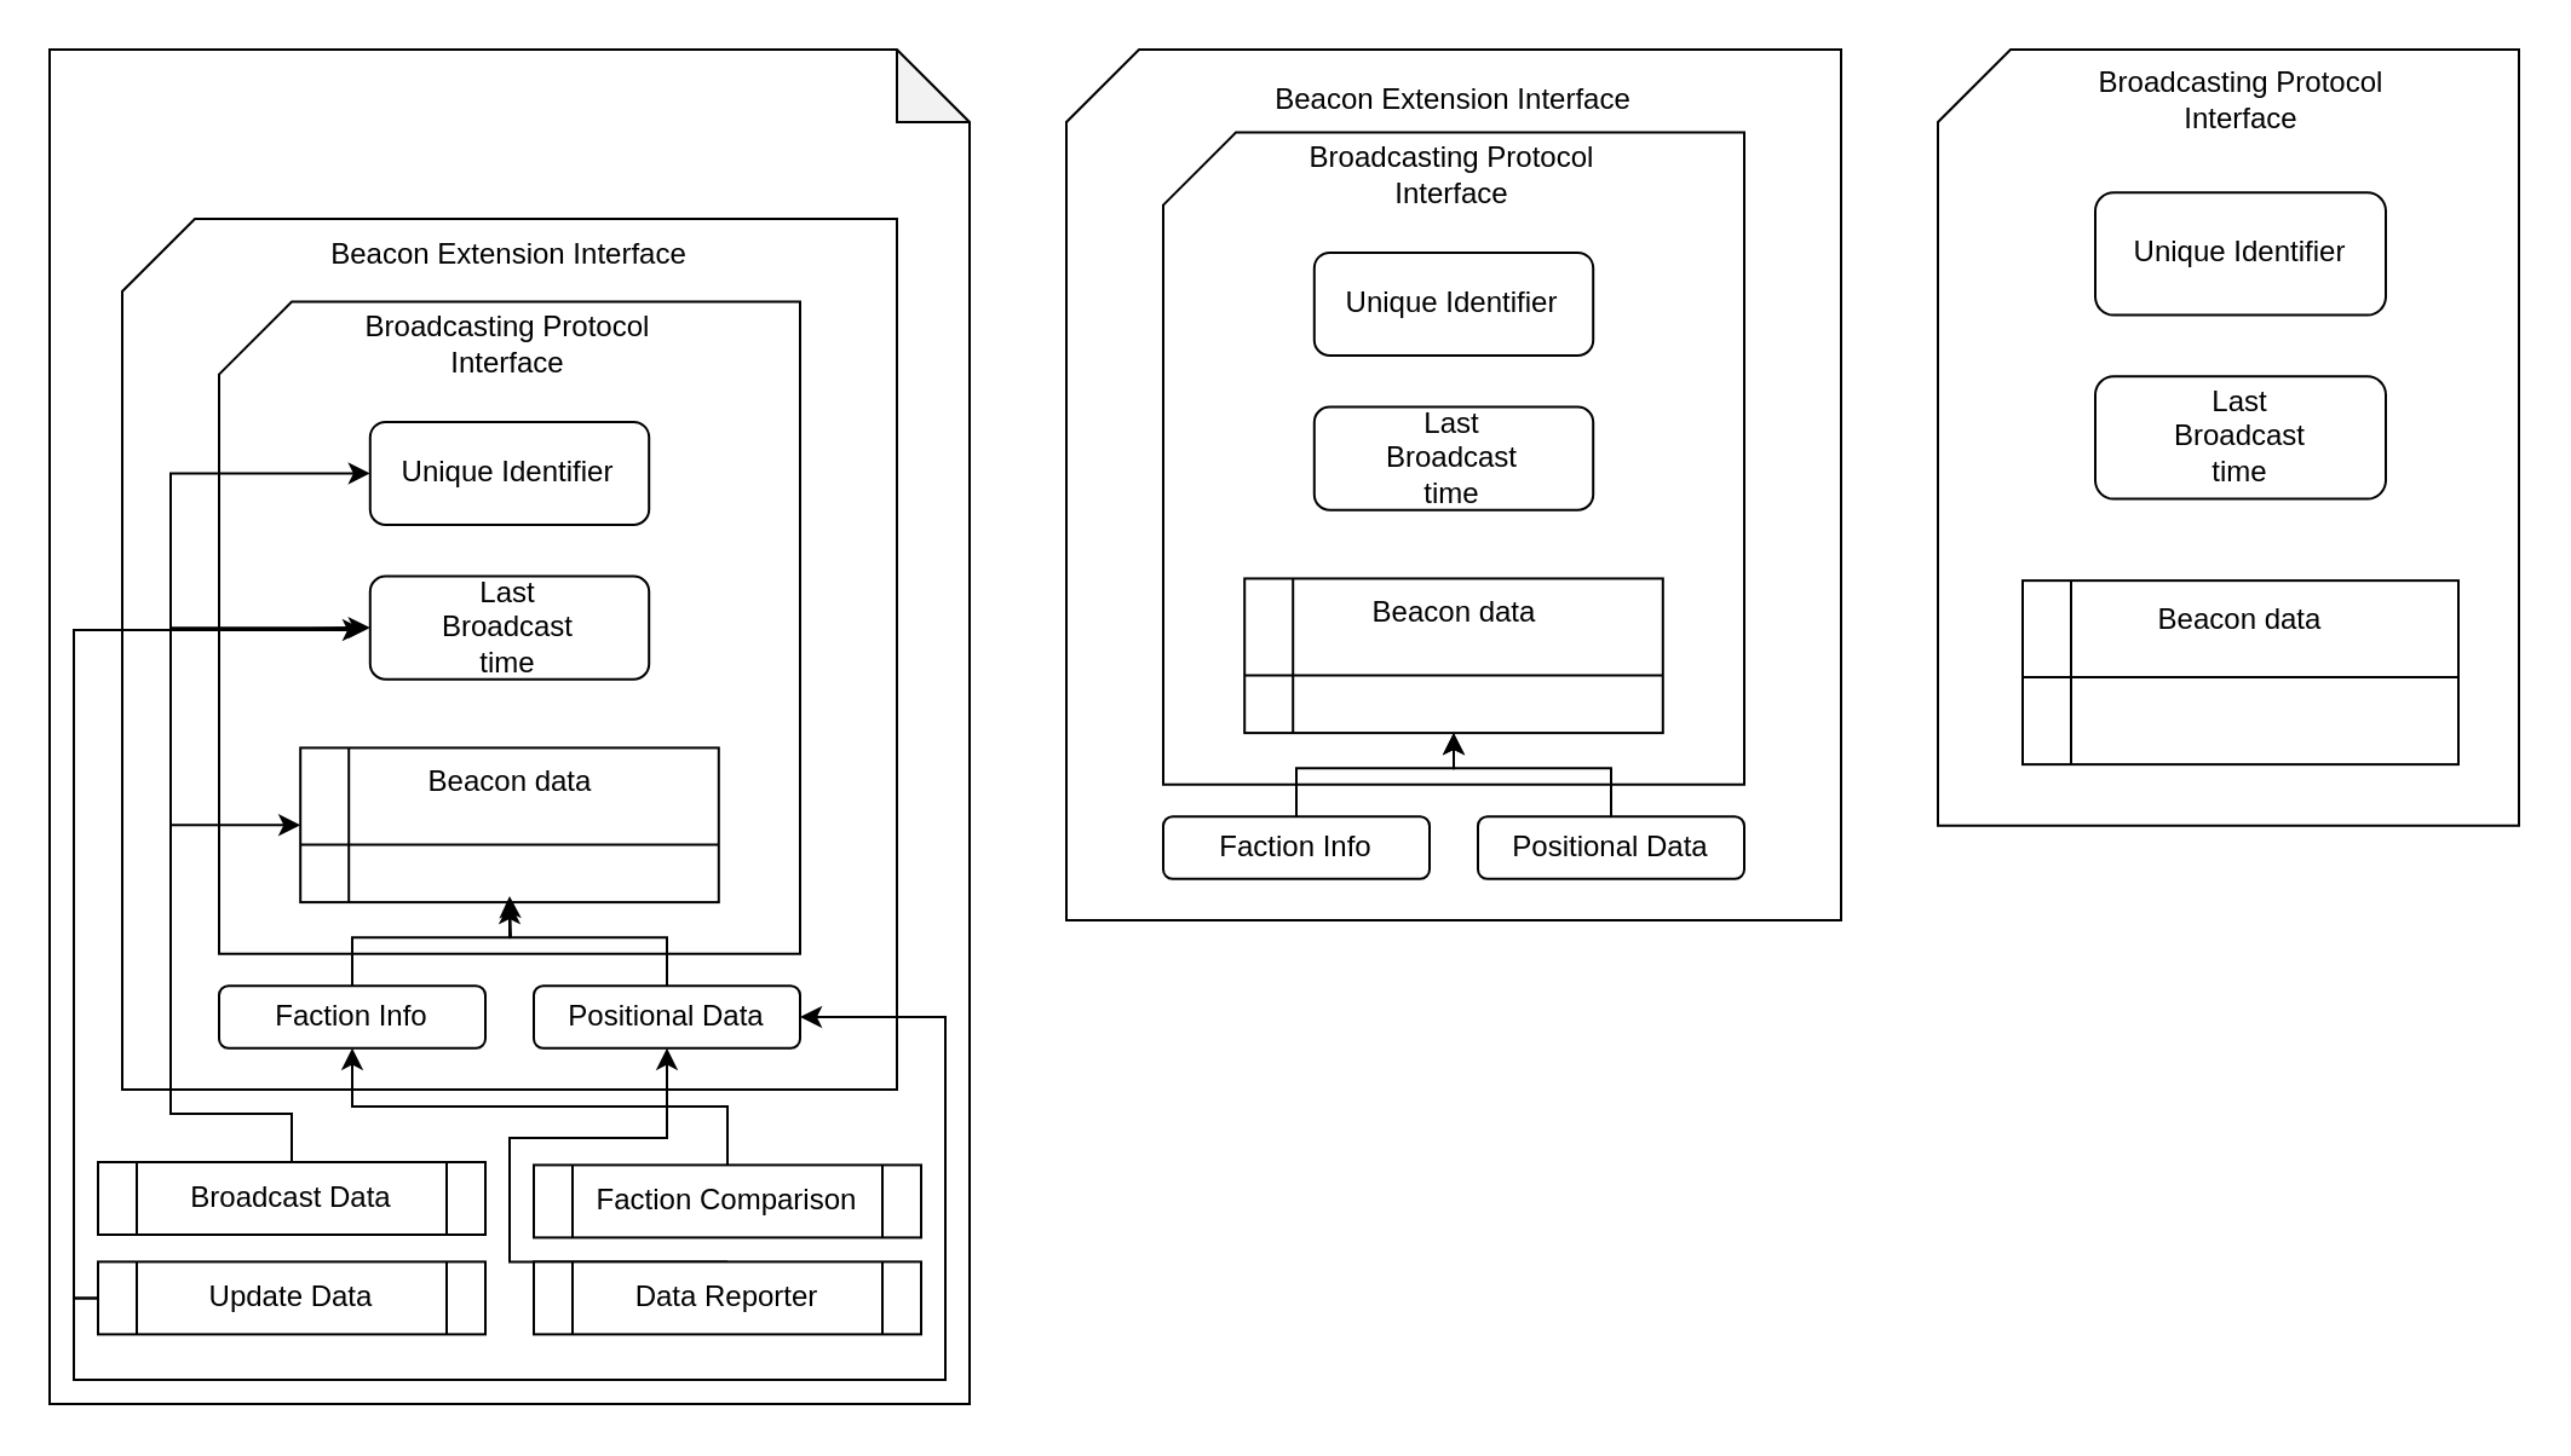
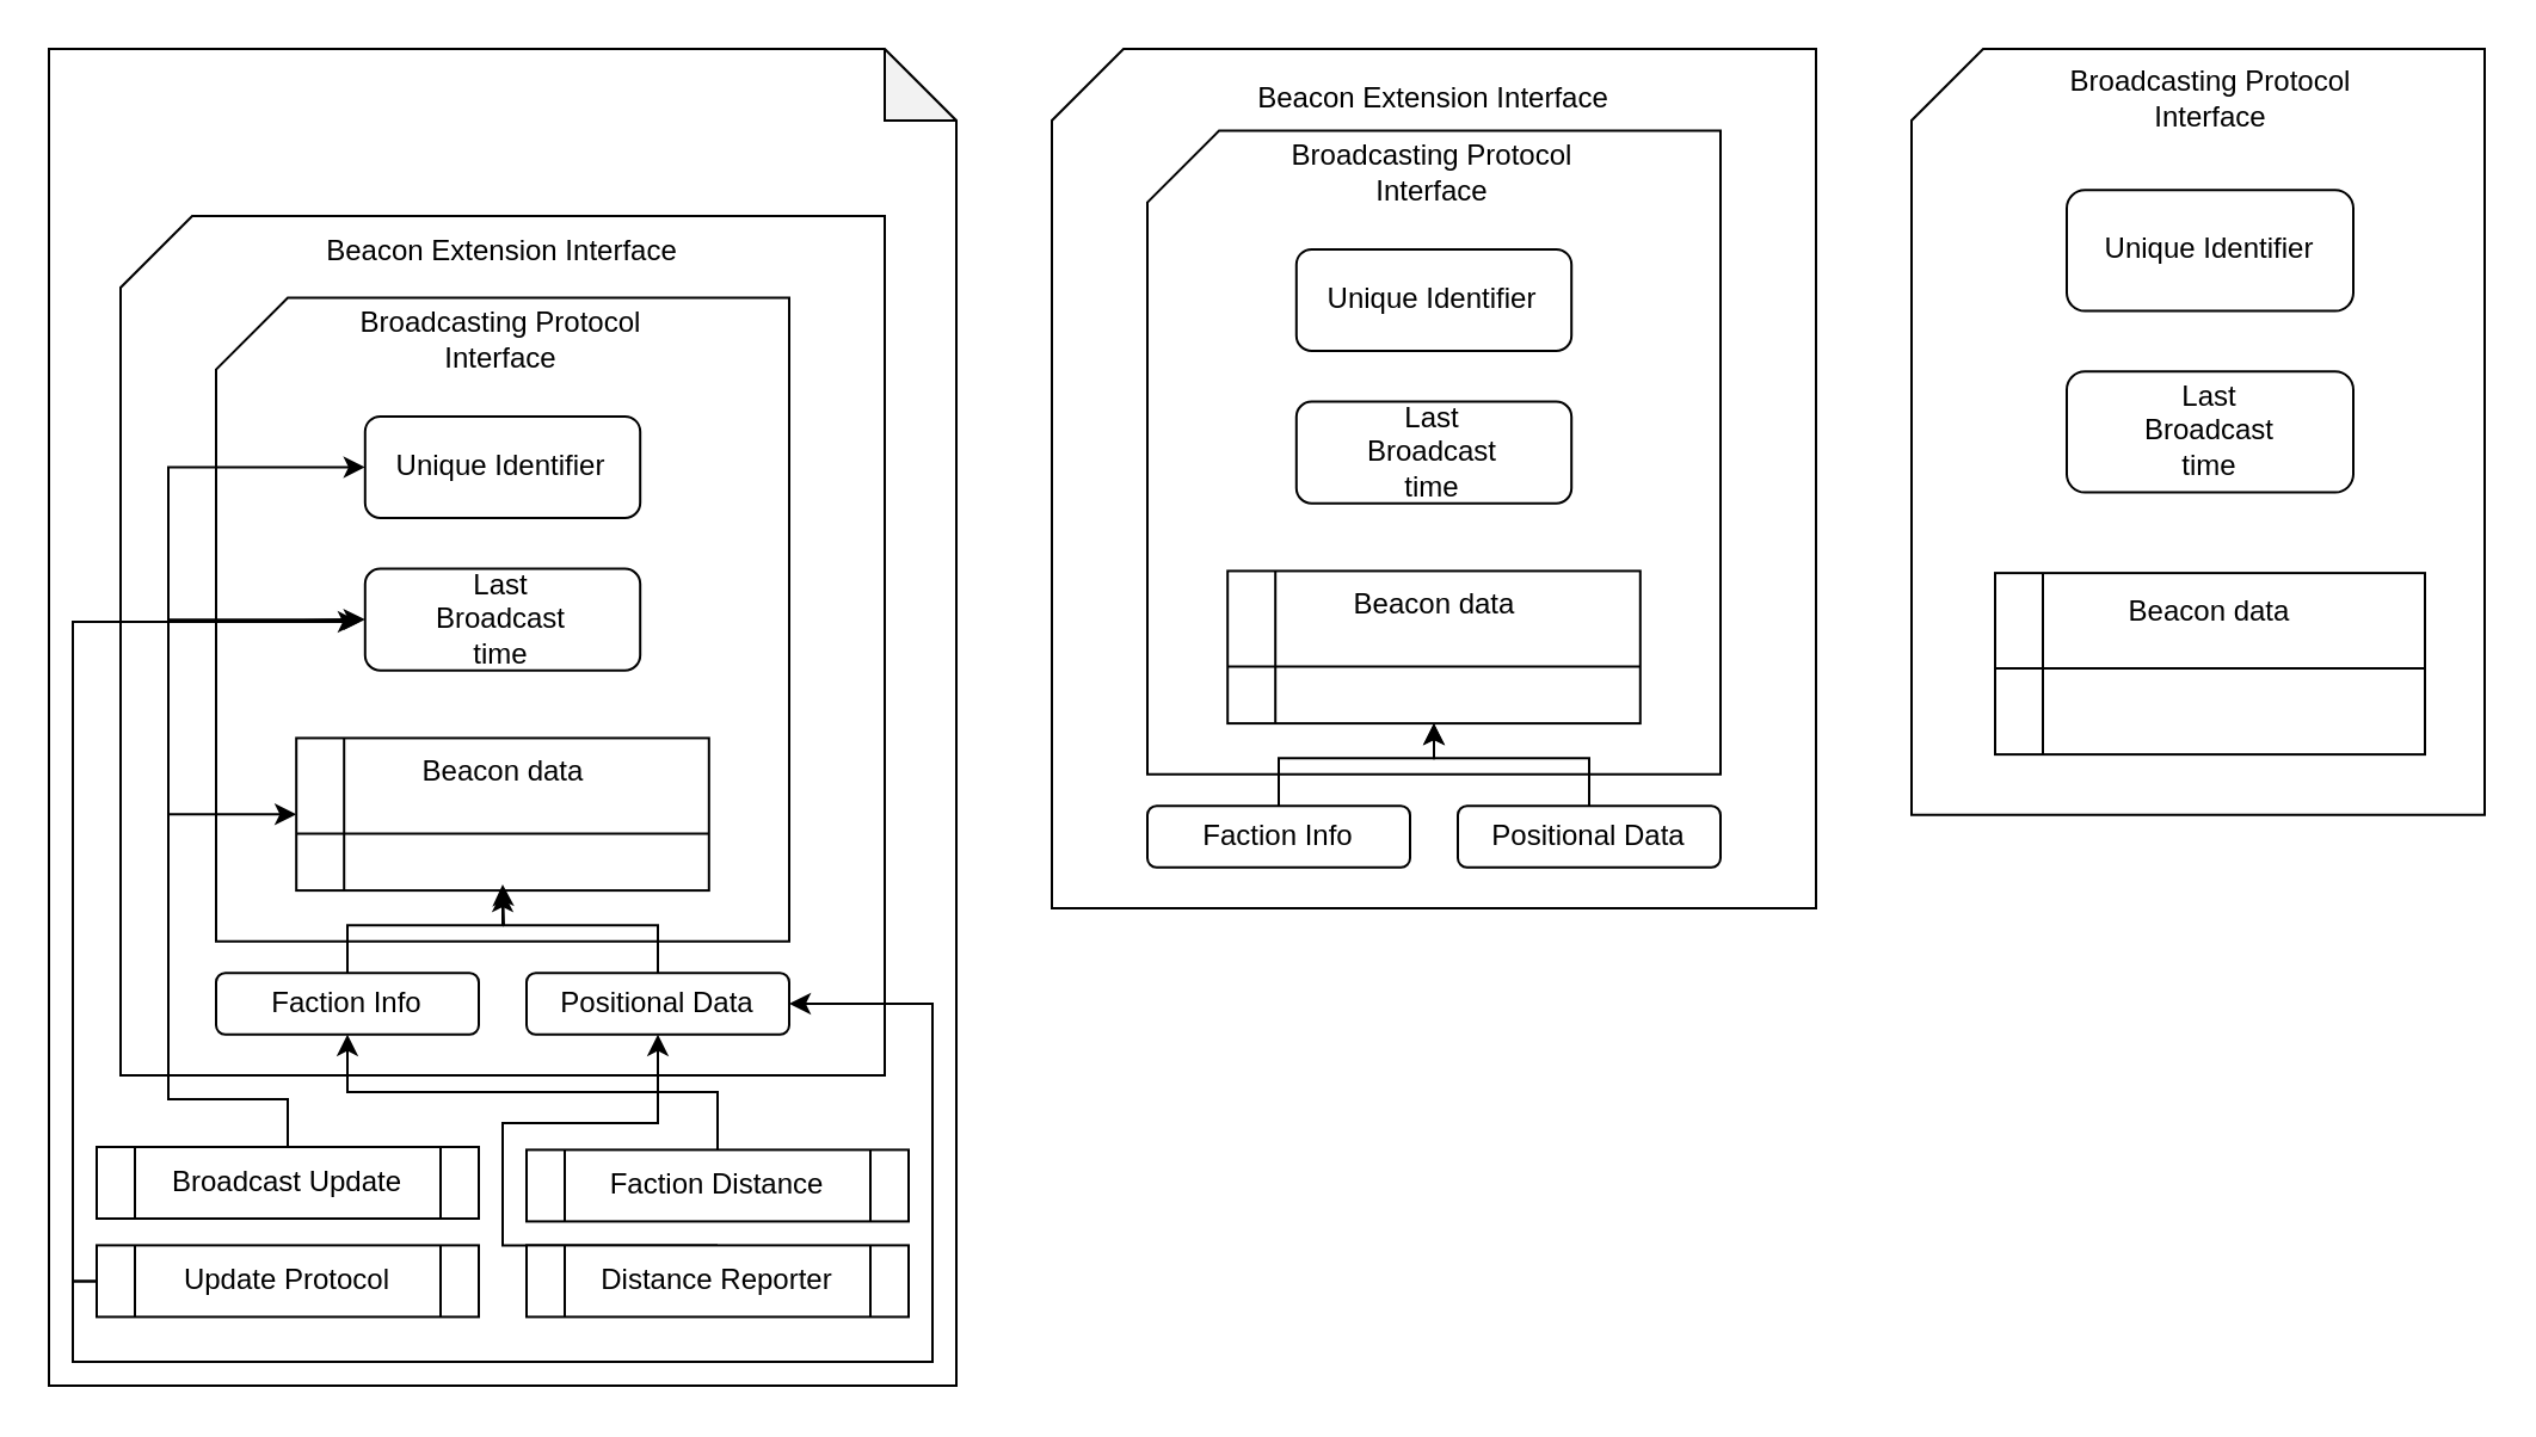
  <mxCell id="0" />
  <mxCell id="1" parent="0" />
  <mxCell id="2" value="" style="shape=card;whiteSpace=wrap;html=1;" vertex="1" parent="1"><mxGeometry x="800" y="20" width="240" height="320.89" as="geometry" /></mxCell>
  <mxCell id="3" value="Broadcasting Protocol&lt;div&gt;Interface&lt;/div&gt;" style="text;html=1;align=center;verticalAlign=middle;whiteSpace=wrap;rounded=0;" vertex="1" parent="1"><mxGeometry x="858.75" y="28.444" width="132.5" height="25.333" as="geometry" /></mxCell>
  <mxCell id="4" value="Last&lt;div&gt;Broadcast&lt;/div&gt;&lt;div&gt;time&lt;/div&gt;" style="rounded=1;whiteSpace=wrap;html=1;" vertex="1" parent="1"><mxGeometry x="865" y="155.111" width="120" height="50.667" as="geometry" /></mxCell>
  <mxCell id="5" value="U&lt;span style=&quot;background-color: initial;&quot;&gt;nique Identifier&lt;/span&gt;" style="rounded=1;whiteSpace=wrap;html=1;" vertex="1" parent="1"><mxGeometry x="865" y="79.111" width="120" height="50.667" as="geometry" /></mxCell>
  <mxCell id="6" value="" style="shape=internalStorage;whiteSpace=wrap;html=1;backgroundOutline=1;dx=20;dy=40;" vertex="1" parent="1"><mxGeometry x="835" y="239.556" width="180" height="76" as="geometry" /></mxCell>
  <mxCell id="7" value="Beacon data" style="text;html=1;align=center;verticalAlign=middle;whiteSpace=wrap;rounded=0;" vertex="1" parent="1"><mxGeometry x="885" y="239.556" width="80" height="33.778" as="geometry" /></mxCell>
  <mxCell id="8" style="edgeStyle=orthogonalEdgeStyle;rounded=0;orthogonalLoop=1;jettySize=auto;html=1;exitX=0.5;exitY=1;exitDx=0;exitDy=0;" edge="1" parent="1" source="6" target="6"><mxGeometry relative="1" as="geometry" /></mxCell>
  <mxCell id="9" value="" style="group" vertex="1" connectable="0" parent="1"><mxGeometry x="440" y="20" width="320" height="420" as="geometry" /></mxCell>
  <mxCell id="10" value="" style="group" vertex="1" connectable="0" parent="9"><mxGeometry y="-1.523e-15" width="320" height="361.2" as="geometry" /></mxCell>
  <mxCell id="11" value="" style="group" vertex="1" connectable="0" parent="10"><mxGeometry x="70" y="151.2" width="180" height="210" as="geometry" /></mxCell>
  <mxCell id="12" value="" style="shape=card;whiteSpace=wrap;html=1;" vertex="1" parent="10"><mxGeometry y="1.523e-15" width="320" height="360" as="geometry" /></mxCell>
  <mxCell id="13" value="" style="group" vertex="1" connectable="0" parent="10"><mxGeometry x="40" y="34.286" width="240" height="269.546" as="geometry" /></mxCell>
  <mxCell id="14" value="" style="shape=card;whiteSpace=wrap;html=1;" vertex="1" parent="13"><mxGeometry width="240" height="269.546" as="geometry" /></mxCell>
  <mxCell id="15" value="Broadcasting Protocol&lt;div&gt;Interface&lt;/div&gt;" style="text;html=1;align=center;verticalAlign=middle;whiteSpace=wrap;rounded=0;" vertex="1" parent="13"><mxGeometry x="56.4" y="7.093" width="127.2" height="21.28" as="geometry" /></mxCell>
  <mxCell id="16" value="Last&lt;div&gt;Broadcast&lt;/div&gt;&lt;div&gt;time&lt;/div&gt;" style="rounded=1;whiteSpace=wrap;html=1;movable=0;resizable=0;rotatable=0;deletable=0;editable=0;locked=1;connectable=0;" vertex="1" parent="13"><mxGeometry x="62.4" y="113.493" width="115.2" height="42.56" as="geometry" /></mxCell>
  <mxCell id="17" value="U&lt;span style=&quot;background-color: initial;&quot;&gt;nique Identifier&lt;/span&gt;" style="rounded=1;whiteSpace=wrap;html=1;" vertex="1" parent="13"><mxGeometry x="62.4" y="49.653" width="115.2" height="42.56" as="geometry" /></mxCell>
  <mxCell id="18" value="" style="shape=internalStorage;whiteSpace=wrap;html=1;backgroundOutline=1;dx=20;dy=40;" vertex="1" parent="13"><mxGeometry x="33.6" y="184.426" width="172.8" height="63.84" as="geometry" /></mxCell>
  <mxCell id="19" value="Beacon data" style="text;html=1;align=center;verticalAlign=middle;whiteSpace=wrap;rounded=0;" vertex="1" parent="13"><mxGeometry x="81.6" y="184.426" width="76.8" height="28.373" as="geometry" /></mxCell>
  <mxCell id="20" style="edgeStyle=orthogonalEdgeStyle;rounded=0;orthogonalLoop=1;jettySize=auto;html=1;exitX=0.5;exitY=1;exitDx=0;exitDy=0;" edge="1" source="18" target="18" parent="13"><mxGeometry relative="1" as="geometry" /></mxCell>
  <mxCell id="21" value="Beacon E&lt;span style=&quot;background-color: initial;&quot;&gt;xtension Interface&lt;/span&gt;" style="text;html=1;align=center;verticalAlign=middle;whiteSpace=wrap;rounded=0;" vertex="1" parent="10"><mxGeometry x="60" width="200" height="42" as="geometry" /></mxCell>
  <mxCell id="22" style="edgeStyle=orthogonalEdgeStyle;rounded=0;orthogonalLoop=1;jettySize=auto;html=1;exitX=0.5;exitY=0;exitDx=0;exitDy=0;entryX=0.5;entryY=1;entryDx=0;entryDy=0;" edge="1" parent="10" source="23" target="18"><mxGeometry relative="1" as="geometry" /></mxCell>
  <mxCell id="23" value="Faction Info" style="rounded=1;whiteSpace=wrap;html=1;" vertex="1" parent="10"><mxGeometry x="40" y="317.143" width="110" height="25.714" as="geometry" /></mxCell>
  <mxCell id="24" style="edgeStyle=orthogonalEdgeStyle;rounded=0;orthogonalLoop=1;jettySize=auto;html=1;exitX=0.5;exitY=0;exitDx=0;exitDy=0;entryX=0.5;entryY=1;entryDx=0;entryDy=0;" edge="1" parent="10" source="25" target="18"><mxGeometry relative="1" as="geometry" /></mxCell>
  <mxCell id="25" value="Positional Data" style="rounded=1;whiteSpace=wrap;html=1;" vertex="1" parent="10"><mxGeometry x="170" y="317.143" width="110" height="25.714" as="geometry" /></mxCell>
  <mxCell id="26" value="" style="group" vertex="1" connectable="0" parent="1"><mxGeometry x="20" y="20" width="380" height="560" as="geometry" /></mxCell>
  <mxCell id="27" value="" style="shape=note;whiteSpace=wrap;html=1;backgroundOutline=1;darkOpacity=0.05;" vertex="1" parent="26"><mxGeometry width="380" height="560" as="geometry" /></mxCell>
  <mxCell id="28" value="" style="group" vertex="1" connectable="0" parent="26"><mxGeometry x="30" y="70" width="320" height="361.2" as="geometry" /></mxCell>
  <mxCell id="29" value="" style="group" vertex="1" connectable="0" parent="28"><mxGeometry x="70" y="151.2" width="180" height="210" as="geometry" /></mxCell>
  <mxCell id="30" value="" style="shape=card;whiteSpace=wrap;html=1;" vertex="1" parent="28"><mxGeometry y="1.523e-15" width="320" height="360" as="geometry" /></mxCell>
  <mxCell id="31" value="" style="group" vertex="1" connectable="0" parent="28"><mxGeometry x="40" y="34.286" width="240" height="269.546" as="geometry" /></mxCell>
  <mxCell id="32" value="" style="shape=card;whiteSpace=wrap;html=1;" vertex="1" parent="31"><mxGeometry width="240" height="269.546" as="geometry" /></mxCell>
  <mxCell id="33" value="Broadcasting Protocol&lt;div&gt;Interface&lt;/div&gt;" style="text;html=1;align=center;verticalAlign=middle;whiteSpace=wrap;rounded=0;" vertex="1" parent="31"><mxGeometry x="56.4" y="7.093" width="127.2" height="21.28" as="geometry" /></mxCell>
  <mxCell id="34" value="Last&lt;div&gt;Broadcast&lt;/div&gt;&lt;div&gt;time&lt;/div&gt;" style="rounded=1;whiteSpace=wrap;html=1;movable=1;resizable=1;rotatable=1;deletable=1;editable=1;locked=0;connectable=1;" vertex="1" parent="31"><mxGeometry x="62.4" y="113.493" width="115.2" height="42.56" as="geometry" /></mxCell>
  <mxCell id="35" value="U&lt;span style=&quot;background-color: initial;&quot;&gt;nique Identifier&lt;/span&gt;" style="rounded=1;whiteSpace=wrap;html=1;" vertex="1" parent="31"><mxGeometry x="62.4" y="49.653" width="115.2" height="42.56" as="geometry" /></mxCell>
  <mxCell id="36" value="" style="shape=internalStorage;whiteSpace=wrap;html=1;backgroundOutline=1;dx=20;dy=40;" vertex="1" parent="31"><mxGeometry x="33.6" y="184.426" width="172.8" height="63.84" as="geometry" /></mxCell>
  <mxCell id="37" value="Beacon data" style="text;html=1;align=center;verticalAlign=middle;whiteSpace=wrap;rounded=0;" vertex="1" parent="31"><mxGeometry x="81.6" y="184.426" width="76.8" height="28.373" as="geometry" /></mxCell>
  <mxCell id="38" style="edgeStyle=orthogonalEdgeStyle;rounded=0;orthogonalLoop=1;jettySize=auto;html=1;exitX=0.5;exitY=1;exitDx=0;exitDy=0;" edge="1" parent="31" source="36" target="36"><mxGeometry relative="1" as="geometry" /></mxCell>
  <mxCell id="39" value="Beacon E&lt;span style=&quot;background-color: initial;&quot;&gt;xtension Interface&lt;/span&gt;" style="text;html=1;align=center;verticalAlign=middle;whiteSpace=wrap;rounded=0;" vertex="1" parent="28"><mxGeometry x="60" width="200" height="30" as="geometry" /></mxCell>
  <mxCell id="40" style="edgeStyle=orthogonalEdgeStyle;rounded=0;orthogonalLoop=1;jettySize=auto;html=1;exitX=0.5;exitY=0;exitDx=0;exitDy=0;entryX=0.5;entryY=1;entryDx=0;entryDy=0;" edge="1" parent="28" source="41" target="36"><mxGeometry relative="1" as="geometry" /></mxCell>
  <mxCell id="41" value="Faction Info" style="rounded=1;whiteSpace=wrap;html=1;" vertex="1" parent="28"><mxGeometry x="40" y="317.143" width="110" height="25.714" as="geometry" /></mxCell>
  <mxCell id="42" style="edgeStyle=orthogonalEdgeStyle;rounded=0;orthogonalLoop=1;jettySize=auto;html=1;exitX=0.5;exitY=0;exitDx=0;exitDy=0;" edge="1" parent="28" source="43"><mxGeometry relative="1" as="geometry"><mxPoint x="160" y="280" as="targetPoint" /></mxGeometry></mxCell>
  <mxCell id="43" value="Positional Data" style="rounded=1;whiteSpace=wrap;html=1;" vertex="1" parent="28"><mxGeometry x="170" y="317.143" width="110" height="25.714" as="geometry" /></mxCell>
  <mxCell id="44" style="edgeStyle=orthogonalEdgeStyle;rounded=0;orthogonalLoop=1;jettySize=auto;html=1;exitX=0.5;exitY=0;exitDx=0;exitDy=0;entryX=0;entryY=0.5;entryDx=0;entryDy=0;" edge="1" parent="26" source="47" target="35"><mxGeometry relative="1" as="geometry"><Array as="points"><mxPoint x="100" y="440" /><mxPoint x="50" y="440" /><mxPoint x="50" y="175" /></Array></mxGeometry></mxCell>
  <mxCell id="45" style="edgeStyle=orthogonalEdgeStyle;rounded=0;orthogonalLoop=1;jettySize=auto;html=1;exitX=0.5;exitY=0;exitDx=0;exitDy=0;entryX=0;entryY=0.5;entryDx=0;entryDy=0;" edge="1" parent="26" source="47" target="34"><mxGeometry relative="1" as="geometry"><Array as="points"><mxPoint x="100" y="440" /><mxPoint x="50" y="440" /><mxPoint x="50" y="239" /></Array></mxGeometry></mxCell>
  <mxCell id="46" style="edgeStyle=orthogonalEdgeStyle;rounded=0;orthogonalLoop=1;jettySize=auto;html=1;exitX=0.5;exitY=0;exitDx=0;exitDy=0;entryX=0;entryY=0.5;entryDx=0;entryDy=0;" edge="1" parent="26" source="47" target="36"><mxGeometry relative="1" as="geometry"><Array as="points"><mxPoint x="100" y="440" /><mxPoint x="50" y="440" /><mxPoint x="50" y="321" /></Array></mxGeometry></mxCell>
- <mxCell id="47" value="Broadcast Data" style="shape=process;whiteSpace=wrap;html=1;backgroundOutline=1;" vertex="1" parent="26"><mxGeometry x="20" y="460" width="160" height="30" as="geometry" /></mxCell>
+ <mxCell id="47" value="Broadcast Update" style="shape=process;whiteSpace=wrap;html=1;backgroundOutline=1;" vertex="1" parent="26"><mxGeometry x="20" y="460" width="160" height="30" as="geometry" /></mxCell>
  <mxCell id="48" style="edgeStyle=orthogonalEdgeStyle;rounded=0;orthogonalLoop=1;jettySize=auto;html=1;exitX=0;exitY=0.5;exitDx=0;exitDy=0;" edge="1" parent="26" source="50"><mxGeometry relative="1" as="geometry"><mxPoint x="130" y="240" as="targetPoint" /><Array as="points"><mxPoint x="10" y="516" /><mxPoint x="10" y="240" /></Array></mxGeometry></mxCell>
  <mxCell id="49" style="edgeStyle=orthogonalEdgeStyle;rounded=0;orthogonalLoop=1;jettySize=auto;html=1;exitX=0;exitY=0.5;exitDx=0;exitDy=0;entryX=1;entryY=0.5;entryDx=0;entryDy=0;" edge="1" parent="26" source="50" target="43"><mxGeometry relative="1" as="geometry"><Array as="points"><mxPoint x="10" y="516" /><mxPoint x="10" y="550" /><mxPoint x="370" y="550" /><mxPoint x="370" y="400" /></Array></mxGeometry></mxCell>
- <mxCell id="50" value="Update Data" style="shape=process;whiteSpace=wrap;html=1;backgroundOutline=1;" vertex="1" parent="26"><mxGeometry x="20" y="501.2" width="160" height="30" as="geometry" /></mxCell>
+ <mxCell id="50" value="Update Protocol" style="shape=process;whiteSpace=wrap;html=1;backgroundOutline=1;" vertex="1" parent="26"><mxGeometry x="20" y="501.2" width="160" height="30" as="geometry" /></mxCell>
  <mxCell id="51" style="edgeStyle=orthogonalEdgeStyle;rounded=0;orthogonalLoop=1;jettySize=auto;html=1;exitX=0.5;exitY=0;exitDx=0;exitDy=0;entryX=0.5;entryY=1;entryDx=0;entryDy=0;" edge="1" parent="26" source="52" target="41"><mxGeometry relative="1" as="geometry" /></mxCell>
- <mxCell id="52" value="Faction Comparison" style="shape=process;whiteSpace=wrap;html=1;backgroundOutline=1;" vertex="1" parent="26"><mxGeometry x="200" y="461.2" width="160" height="30" as="geometry" /></mxCell>
+ <mxCell id="52" value="Faction Distance" style="shape=process;whiteSpace=wrap;html=1;backgroundOutline=1;" vertex="1" parent="26"><mxGeometry x="200" y="461.2" width="160" height="30" as="geometry" /></mxCell>
  <mxCell id="53" style="edgeStyle=orthogonalEdgeStyle;rounded=0;orthogonalLoop=1;jettySize=auto;html=1;exitX=0.5;exitY=0;exitDx=0;exitDy=0;entryX=0.5;entryY=1;entryDx=0;entryDy=0;" edge="1" parent="26" source="54" target="43"><mxGeometry relative="1" as="geometry"><Array as="points"><mxPoint x="190" y="501" /><mxPoint x="190" y="450" /><mxPoint x="255" y="450" /></Array></mxGeometry></mxCell>
- <mxCell id="54" value="Data Reporter" style="shape=process;whiteSpace=wrap;html=1;backgroundOutline=1;" vertex="1" parent="26"><mxGeometry x="200" y="501.2" width="160" height="30" as="geometry" /></mxCell>
+ <mxCell id="54" value="Distance Reporter" style="shape=process;whiteSpace=wrap;html=1;backgroundOutline=1;" vertex="1" parent="26"><mxGeometry x="200" y="501.2" width="160" height="30" as="geometry" /></mxCell>
